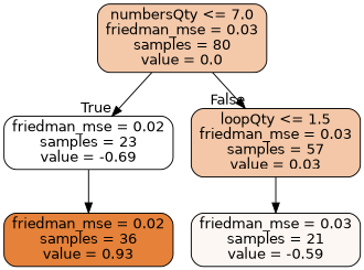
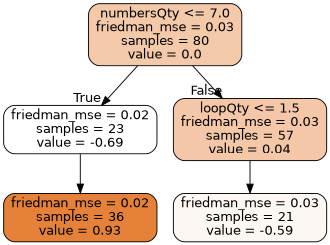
  digraph {
    node [color=black fontname=helvetica shape=box style="filled, rounded"]
    edge [fontname=helvetica]
    n1 [fillcolor="#f4c9aa" label="numbersQty <= 7.0\nfriedman_mse = 0.03\nsamples = 80\nvalue = 0.0"]
    n2 [fillcolor="#ffffff" label="friedman_mse = 0.02\nsamples = 23\nvalue = -0.69"]
-   n3 [fillcolor="#f3c7a7" label="loopQty <= 1.5\nfriedman_mse = 0.03\nsamples = 57\nvalue = 0.03"]
+   n3 [fillcolor="#f3c7a7" label="loopQty <= 1.5\nfriedman_mse = 0.03\nsamples = 57\nvalue = 0.04"]
    n4 [fillcolor="#e58139" label="friedman_mse = 0.02\nsamples = 36\nvalue = 0.93"]
    n5 [fillcolor="#fdf7f3" label="friedman_mse = 0.03\nsamples = 21\nvalue = -0.59"]
    n1 -> n2 [headlabel=True labelangle=45 labeldistance=2.5]
    n1 -> n3 [headlabel=False labelangle=-45 labeldistance=2.5]
    n2 -> n4
    n3 -> n5
  }
